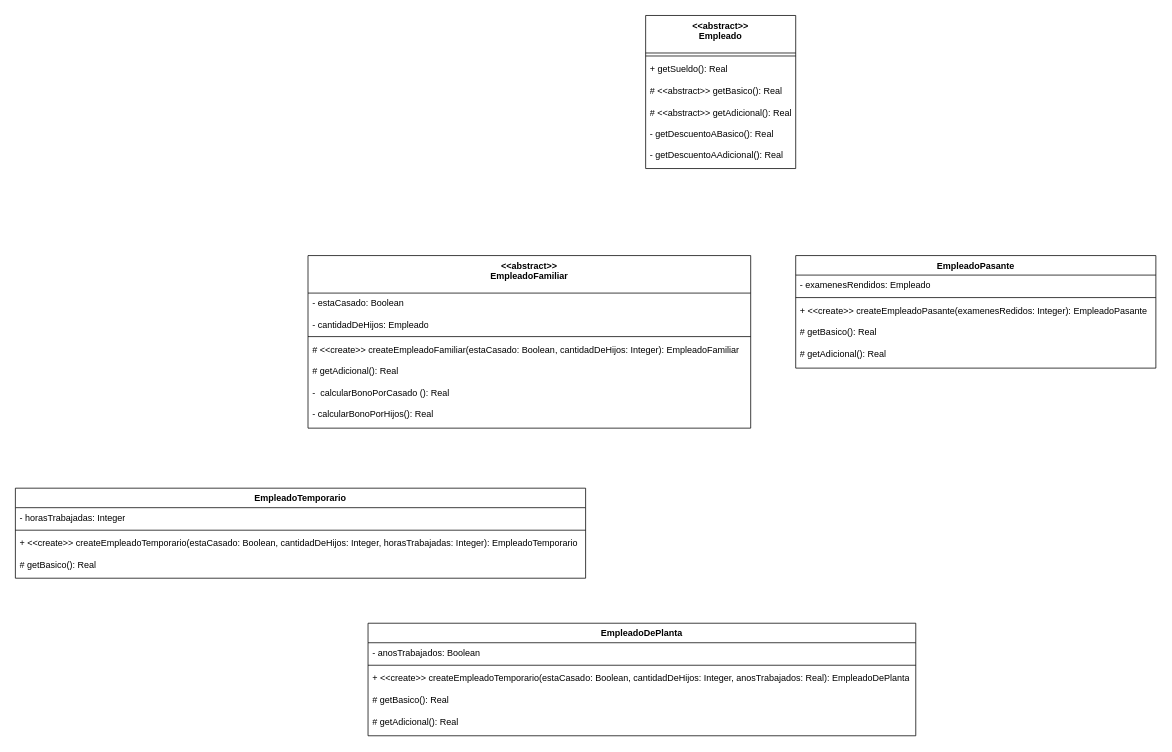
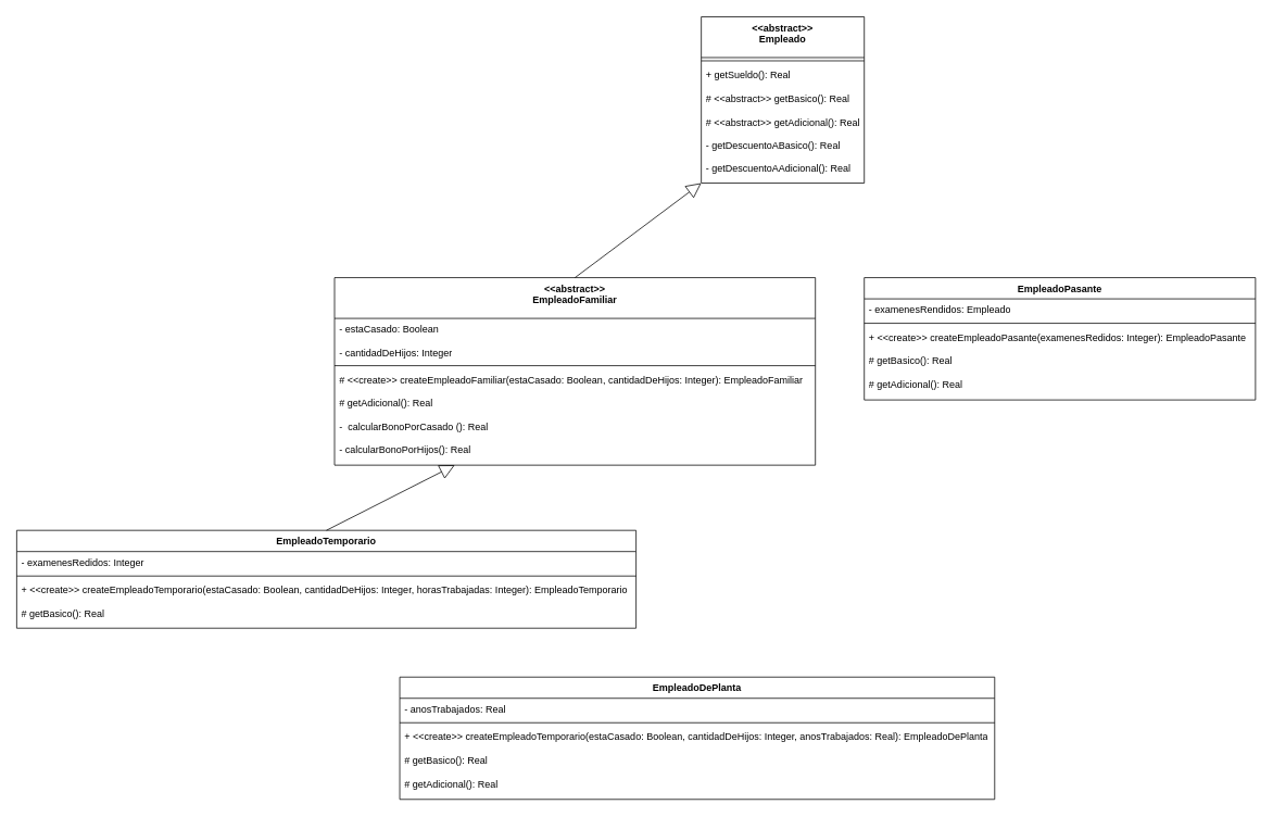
  <mxCell id="0" />
  <mxCell id="1" parent="0" />
  <mxCell id="2" value="&lt;div&gt;&amp;lt;&amp;lt;abstract&amp;gt;&amp;gt;&lt;/div&gt;&lt;div&gt;Empleado&lt;br&gt;&lt;/div&gt;" style="swimlane;fontStyle=1;align=center;verticalAlign=top;childLayout=stackLayout;horizontal=1;startSize=50;horizontalStack=0;resizeParent=1;resizeParentMax=0;resizeLast=0;collapsible=1;marginBottom=0;whiteSpace=wrap;html=1;" vertex="1" parent="1"><mxGeometry x="860" width="200" height="204" as="geometry" y="20" /></mxCell>
  <mxCell id="3" value="" style="line;strokeWidth=1;fillColor=none;align=left;verticalAlign=middle;spacingTop=-1;spacingLeft=3;spacingRight=3;rotatable=0;labelPosition=right;points=[];portConstraint=eastwest;strokeColor=inherit;" vertex="1" parent="2"><mxGeometry y="50" width="200" height="8" as="geometry" /></mxCell>
  <mxCell id="4" value="&lt;div&gt;+ getSueldo(): Real&lt;/div&gt;&lt;div&gt;&lt;br&gt;&lt;/div&gt;&lt;div&gt;# &amp;lt;&amp;lt;abstract&amp;gt;&amp;gt; getBasico(): Real&lt;/div&gt;&lt;div&gt;&lt;br&gt;&lt;/div&gt;&lt;div&gt;# &amp;lt;&amp;lt;abstract&amp;gt;&amp;gt; getAdicional(): Real&lt;/div&gt;&lt;div&gt;&lt;br&gt;&lt;/div&gt;&lt;div&gt;- getDescuentoABasico(): Real&lt;/div&gt;&lt;div&gt;&lt;br&gt;&lt;/div&gt;&lt;div&gt;- getDescuentoAAdicional(): Real&lt;br&gt;&lt;/div&gt;" style="text;strokeColor=none;fillColor=none;align=left;verticalAlign=top;spacingLeft=4;spacingRight=4;overflow=hidden;rotatable=0;points=[[0,0.5],[1,0.5]];portConstraint=eastwest;whiteSpace=wrap;html=1;" vertex="1" parent="2"><mxGeometry y="58" width="200" height="146" as="geometry" /></mxCell>
  <mxCell id="5" value="EmpleadoPasante" style="swimlane;fontStyle=1;align=center;verticalAlign=top;childLayout=stackLayout;horizontal=1;startSize=26;horizontalStack=0;resizeParent=1;resizeParentMax=0;resizeLast=0;collapsible=1;marginBottom=0;whiteSpace=wrap;html=1;" vertex="1" parent="1"><mxGeometry x="1060" y="340" width="480" height="150" as="geometry" /></mxCell>
  <mxCell id="6" value="- examenesRendidos: Empleado" style="text;strokeColor=none;fillColor=none;align=left;verticalAlign=top;spacingLeft=4;spacingRight=4;overflow=hidden;rotatable=0;points=[[0,0.5],[1,0.5]];portConstraint=eastwest;whiteSpace=wrap;html=1;" vertex="1" parent="5"><mxGeometry y="26" width="480" height="26" as="geometry" /></mxCell>
  <mxCell id="7" value="" style="line;strokeWidth=1;fillColor=none;align=left;verticalAlign=middle;spacingTop=-1;spacingLeft=3;spacingRight=3;rotatable=0;labelPosition=right;points=[];portConstraint=eastwest;strokeColor=inherit;" vertex="1" parent="5"><mxGeometry y="52" width="480" height="8" as="geometry" /></mxCell>
  <mxCell id="8" value="&lt;div&gt;+ &amp;lt;&amp;lt;create&amp;gt;&amp;gt; createEmpleadoPasante(examenesRedidos: Integer): EmpleadoPasante&lt;br&gt;&lt;/div&gt;&lt;div&gt;&lt;br&gt;&lt;/div&gt;&lt;div&gt;# getBasico(): Real&lt;/div&gt;&lt;div&gt;&lt;br&gt;&lt;/div&gt;&lt;div&gt;# getAdicional(): Real&lt;/div&gt;" style="text;strokeColor=none;fillColor=none;align=left;verticalAlign=top;spacingLeft=4;spacingRight=4;overflow=hidden;rotatable=0;points=[[0,0.5],[1,0.5]];portConstraint=eastwest;whiteSpace=wrap;html=1;" vertex="1" parent="5"><mxGeometry y="60" width="480" height="90" as="geometry" /></mxCell>
  <mxCell id="9" value="EmpleadoTemporario" style="swimlane;fontStyle=1;align=center;verticalAlign=top;childLayout=stackLayout;horizontal=1;startSize=26;horizontalStack=0;resizeParent=1;resizeParentMax=0;resizeLast=0;collapsible=1;marginBottom=0;whiteSpace=wrap;html=1;" vertex="1" parent="1"><mxGeometry x="20" y="650" width="760" height="120" as="geometry" /></mxCell>
- <mxCell id="10" value="- horasTrabajadas: Integer" style="text;strokeColor=none;fillColor=none;align=left;verticalAlign=top;spacingLeft=4;spacingRight=4;overflow=hidden;rotatable=0;points=[[0,0.5],[1,0.5]];portConstraint=eastwest;whiteSpace=wrap;html=1;" vertex="1" parent="9"><mxGeometry y="26" width="760" height="26" as="geometry" /></mxCell>
+ <mxCell id="10" value="- examenesRedidos: Integer" style="text;strokeColor=none;fillColor=none;align=left;verticalAlign=top;spacingLeft=4;spacingRight=4;overflow=hidden;rotatable=0;points=[[0,0.5],[1,0.5]];portConstraint=eastwest;whiteSpace=wrap;html=1;" vertex="1" parent="9"><mxGeometry y="26" width="760" height="26" as="geometry" /></mxCell>
  <mxCell id="11" value="" style="line;strokeWidth=1;fillColor=none;align=left;verticalAlign=middle;spacingTop=-1;spacingLeft=3;spacingRight=3;rotatable=0;labelPosition=right;points=[];portConstraint=eastwest;strokeColor=inherit;" vertex="1" parent="9"><mxGeometry y="52" width="760" height="8" as="geometry" /></mxCell>
  <mxCell id="12" value="+ &amp;lt;&amp;lt;create&amp;gt;&amp;gt; createEmpleadoTemporario(estaCasado: Boolean, cantidadDeHijos: Integer, horasTrabajadas: Integer): EmpleadoTemporario&lt;br&gt;&lt;div&gt;&lt;br&gt;&lt;/div&gt;&lt;div&gt;# getBasico(): Real&lt;/div&gt;" style="text;strokeColor=none;fillColor=none;align=left;verticalAlign=top;spacingLeft=4;spacingRight=4;overflow=hidden;rotatable=0;points=[[0,0.5],[1,0.5]];portConstraint=eastwest;whiteSpace=wrap;html=1;" vertex="1" parent="9"><mxGeometry y="60" width="760" height="60" as="geometry" /></mxCell>
  <mxCell id="13" value="EmpleadoDePlanta" style="swimlane;fontStyle=1;align=center;verticalAlign=top;childLayout=stackLayout;horizontal=1;startSize=26;horizontalStack=0;resizeParent=1;resizeParentMax=0;resizeLast=0;collapsible=1;marginBottom=0;whiteSpace=wrap;html=1;" vertex="1" parent="1"><mxGeometry x="490" y="830" width="730" height="150" as="geometry" /></mxCell>
- <mxCell id="14" value="- anosTrabajados: Boolean" style="text;strokeColor=none;fillColor=none;align=left;verticalAlign=top;spacingLeft=4;spacingRight=4;overflow=hidden;rotatable=0;points=[[0,0.5],[1,0.5]];portConstraint=eastwest;whiteSpace=wrap;html=1;" vertex="1" parent="13"><mxGeometry y="26" width="730" height="26" as="geometry" /></mxCell>
+ <mxCell id="14" value="- anosTrabajados: Real" style="text;strokeColor=none;fillColor=none;align=left;verticalAlign=top;spacingLeft=4;spacingRight=4;overflow=hidden;rotatable=0;points=[[0,0.5],[1,0.5]];portConstraint=eastwest;whiteSpace=wrap;html=1;" vertex="1" parent="13"><mxGeometry y="26" width="730" height="26" as="geometry" /></mxCell>
  <mxCell id="15" value="" style="line;strokeWidth=1;fillColor=none;align=left;verticalAlign=middle;spacingTop=-1;spacingLeft=3;spacingRight=3;rotatable=0;labelPosition=right;points=[];portConstraint=eastwest;strokeColor=inherit;" vertex="1" parent="13"><mxGeometry y="52" width="730" height="8" as="geometry" /></mxCell>
  <mxCell id="16" value="&lt;div&gt;+ &amp;lt;&amp;lt;create&amp;gt;&amp;gt; createEmpleadoTemporario(estaCasado: Boolean, cantidadDeHijos: Integer, anosTrabajados: Real): EmpleadoDePlanta&lt;br&gt;&lt;/div&gt;&lt;div&gt;&lt;br&gt;&lt;/div&gt;&lt;div&gt;# getBasico(): Real&lt;/div&gt;&lt;div&gt;&lt;br&gt;&lt;/div&gt;&lt;div&gt;# getAdicional(): Real&lt;/div&gt;" style="text;strokeColor=none;fillColor=none;align=left;verticalAlign=top;spacingLeft=4;spacingRight=4;overflow=hidden;rotatable=0;points=[[0,0.5],[1,0.5]];portConstraint=eastwest;whiteSpace=wrap;html=1;" vertex="1" parent="13"><mxGeometry y="60" width="730" height="90" as="geometry" /></mxCell>
+ <mxCell id="17" value="" style="endArrow=block;endSize=16;endFill=0;html=1;rounded=0;exitX=0.5;exitY=0;exitDx=0;exitDy=0;entryX=0.25;entryY=1;entryDx=0;entryDy=0;" edge="1" parent="1" source="9" target="18"><mxGeometry width="160" relative="1" as="geometry"><mxPoint x="700" y="194.5" as="sourcePoint" /><mxPoint x="450" y="610" as="targetPoint" /></mxGeometry></mxCell>
  <mxCell id="18" value="&lt;div&gt;&amp;lt;&amp;lt;abstract&amp;gt;&amp;gt;&lt;/div&gt;&lt;div&gt;EmpleadoFamiliar&lt;/div&gt;" style="swimlane;fontStyle=1;align=center;verticalAlign=top;childLayout=stackLayout;horizontal=1;startSize=50;horizontalStack=0;resizeParent=1;resizeParentMax=0;resizeLast=0;collapsible=1;marginBottom=0;whiteSpace=wrap;html=1;" vertex="1" parent="1"><mxGeometry x="410" y="340" width="590" height="230" as="geometry" /></mxCell>
- <mxCell id="19" value="&lt;div&gt;- estaCasado: Boolean&lt;/div&gt;&lt;div&gt;&lt;br&gt;&lt;/div&gt;&lt;div&gt;- cantidadDeHijos: Empleado&lt;br&gt;&lt;/div&gt;" style="text;strokeColor=none;fillColor=none;align=left;verticalAlign=top;spacingLeft=4;spacingRight=4;overflow=hidden;rotatable=0;points=[[0,0.5],[1,0.5]];portConstraint=eastwest;whiteSpace=wrap;html=1;" vertex="1" parent="18"><mxGeometry y="50" width="590" height="54" as="geometry" /></mxCell>
+ <mxCell id="19" value="&lt;div&gt;- estaCasado: Boolean&lt;/div&gt;&lt;div&gt;&lt;br&gt;&lt;/div&gt;&lt;div&gt;- cantidadDeHijos: Integer&lt;br&gt;&lt;/div&gt;" style="text;strokeColor=none;fillColor=none;align=left;verticalAlign=top;spacingLeft=4;spacingRight=4;overflow=hidden;rotatable=0;points=[[0,0.5],[1,0.5]];portConstraint=eastwest;whiteSpace=wrap;html=1;" vertex="1" parent="18"><mxGeometry y="50" width="590" height="54" as="geometry" /></mxCell>
  <mxCell id="20" value="" style="line;strokeWidth=1;fillColor=none;align=left;verticalAlign=middle;spacingTop=-1;spacingLeft=3;spacingRight=3;rotatable=0;labelPosition=right;points=[];portConstraint=eastwest;strokeColor=inherit;" vertex="1" parent="18"><mxGeometry y="104" width="590" height="8" as="geometry" /></mxCell>
  <mxCell id="21" value="# &amp;lt;&amp;lt;create&amp;gt;&amp;gt; createEmpleadoFamiliar(estaCasado: Boolean, cantidadDeHijos: Integer): EmpleadoFamiliar&lt;br&gt;&lt;div&gt;&lt;br&gt;&lt;/div&gt;&lt;div&gt;# getAdicional(): Real&lt;/div&gt;&lt;div&gt;&lt;br&gt;&lt;/div&gt;&lt;div&gt;-&amp;nbsp; calcularBonoPorCasado (): Real&lt;/div&gt;&lt;div&gt;&lt;br&gt;&lt;/div&gt;&lt;div&gt;- calcularBonoPorHijos(): Real&lt;br&gt;&lt;/div&gt;" style="text;strokeColor=none;fillColor=none;align=left;verticalAlign=top;spacingLeft=4;spacingRight=4;overflow=hidden;rotatable=0;points=[[0,0.5],[1,0.5]];portConstraint=eastwest;whiteSpace=wrap;html=1;" vertex="1" parent="18"><mxGeometry y="112" width="590" height="118" as="geometry" /></mxCell>
+ <mxCell id="22" value="" style="endArrow=block;endSize=16;endFill=0;html=1;rounded=0;exitX=0.5;exitY=0;exitDx=0;exitDy=0;entryX=0;entryY=1;entryDx=0;entryDy=0;" edge="1" parent="1" source="18" target="2"><mxGeometry x="-0.004" width="160" relative="1" as="geometry"><mxPoint x="930" y="320" as="sourcePoint" /><mxPoint x="1090" y="320" as="targetPoint" /><mxPoint as="offset" /></mxGeometry></mxCell>
